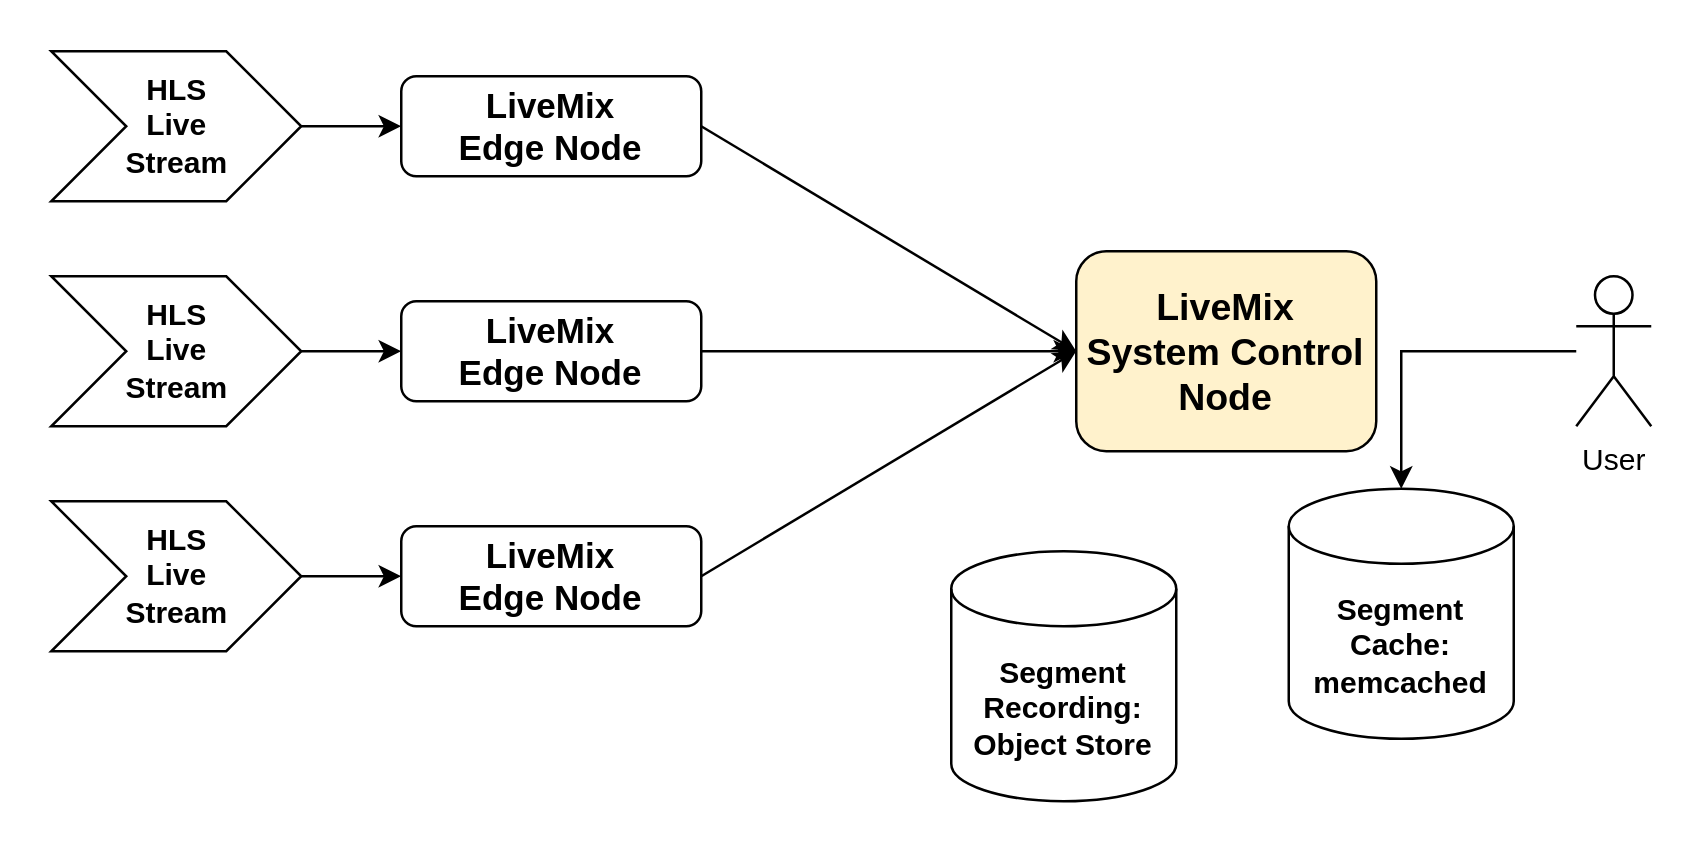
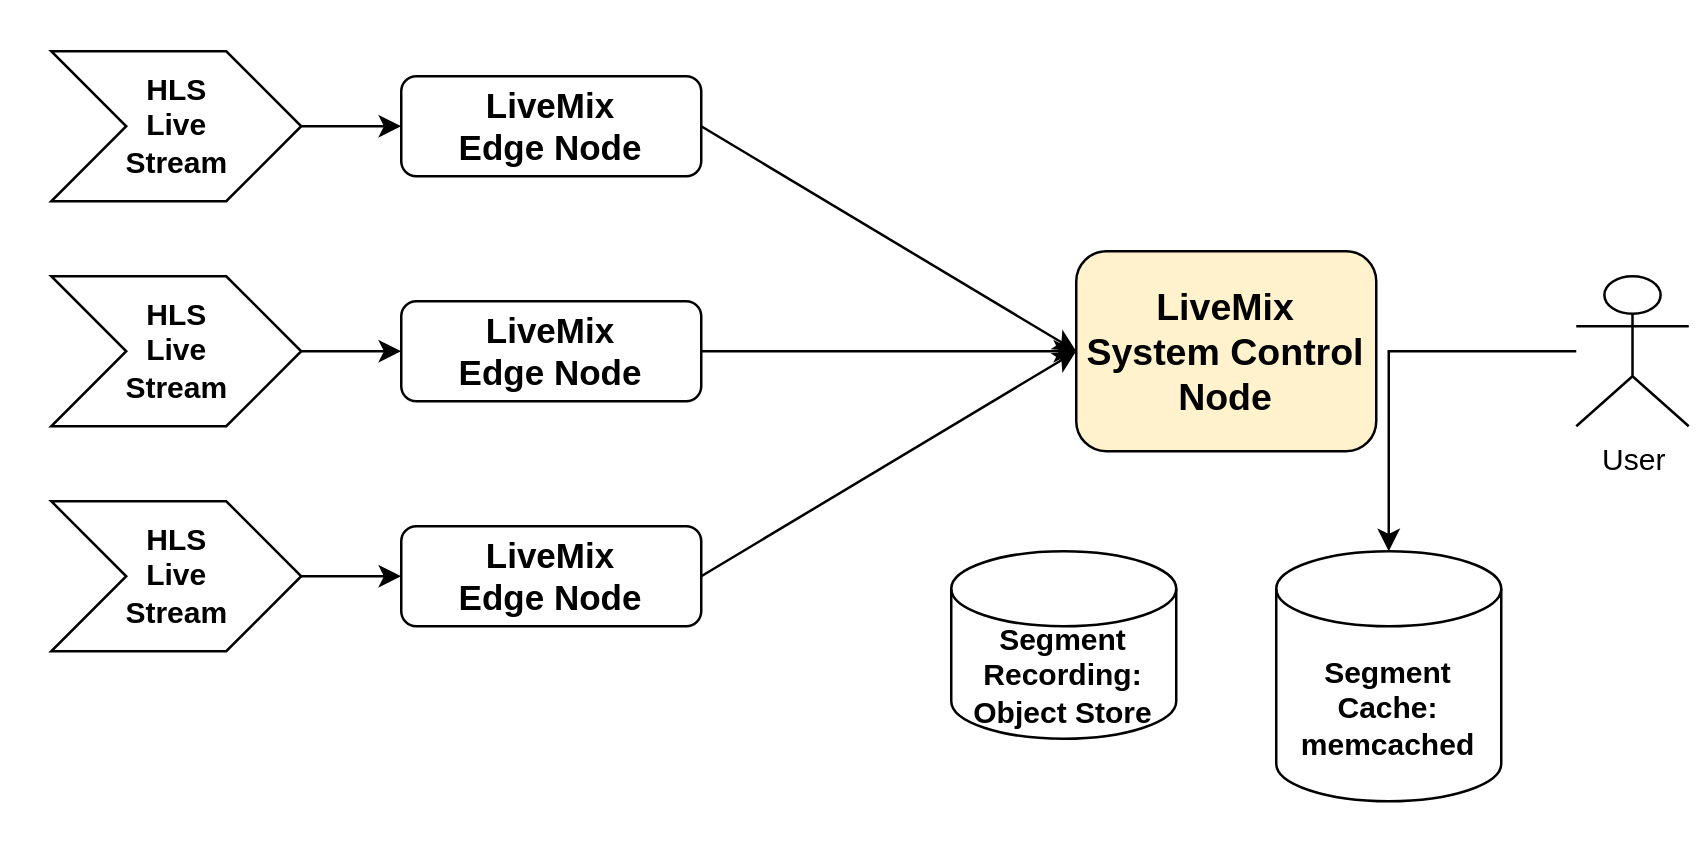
  <mxCell id="0" />
  <mxCell id="1" parent="0" />
  <mxCell id="2" value="&lt;span style=&quot;font-size: 15px;&quot;&gt;LiveMix&lt;br style=&quot;font-size: 15px;&quot;&gt;System Control Node&lt;/span&gt;" style="rounded=1;whiteSpace=wrap;html=1;fontStyle=1;fontSize=15;fillColor=#fff2cc;" vertex="1" parent="1"><mxGeometry x="430" y="100" width="120" height="80" as="geometry" /></mxCell>
- <mxCell id="3" value="Segment Cache:&lt;br&gt;memcached" style="shape=cylinder3;whiteSpace=wrap;html=1;boundedLbl=1;backgroundOutline=1;size=15;fontStyle=1" vertex="1" parent="1"><mxGeometry x="515" y="195" width="90" height="100" as="geometry" /></mxCell>
- <mxCell id="4" value="Segment Recording:&lt;br&gt;Object Store" style="shape=cylinder3;whiteSpace=wrap;html=1;boundedLbl=1;backgroundOutline=1;size=15;fontStyle=1" vertex="1" parent="1"><mxGeometry x="380" y="220" width="90" height="100" as="geometry" /></mxCell>
+ <mxCell id="3" value="Segment Cache:&lt;br&gt;memcached" style="shape=cylinder3;whiteSpace=wrap;html=1;boundedLbl=1;backgroundOutline=1;size=15;fontStyle=1" vertex="1" parent="1"><mxGeometry x="510" y="220" width="90" height="100" as="geometry" /></mxCell>
+ <mxCell id="4" value="Segment Recording:&lt;br&gt;Object Store" style="shape=cylinder3;whiteSpace=wrap;html=1;boundedLbl=1;backgroundOutline=1;size=15;fontStyle=1" vertex="1" parent="1"><mxGeometry x="380" y="220" width="90" height="75" as="geometry" /></mxCell>
  <mxCell id="5" value="LiveMix &lt;br style=&quot;font-size: 14px;&quot;&gt;Edge Node" style="rounded=1;whiteSpace=wrap;html=1;fontStyle=1;fontSize=14;" vertex="1" parent="1"><mxGeometry x="160" y="30" width="120" height="40" as="geometry" /></mxCell>
  <mxCell id="6" value="LiveMix &lt;br style=&quot;font-size: 14px;&quot;&gt;Edge Node" style="rounded=1;whiteSpace=wrap;html=1;fontStyle=1;fontSize=14;" vertex="1" parent="1"><mxGeometry x="160" y="120" width="120" height="40" as="geometry" /></mxCell>
  <mxCell id="7" value="LiveMix &lt;br style=&quot;font-size: 14px;&quot;&gt;Edge Node" style="rounded=1;whiteSpace=wrap;html=1;fontStyle=1;fontSize=14;" vertex="1" parent="1"><mxGeometry x="160" y="210" width="120" height="40" as="geometry" /></mxCell>
  <mxCell id="8" style="edgeStyle=orthogonalEdgeStyle;rounded=0;orthogonalLoop=1;jettySize=auto;html=1;exitX=1;exitY=0.5;exitDx=0;exitDy=0;exitPerimeter=0;entryX=0;entryY=0.5;entryDx=0;entryDy=0;" edge="1" parent="1" source="9" target="5"><mxGeometry relative="1" as="geometry" /></mxCell>
  <mxCell id="9" value="HLS&lt;br&gt;Live&lt;br&gt;Stream" style="html=1;shadow=0;dashed=0;align=center;verticalAlign=middle;shape=mxgraph.arrows2.arrow;dy=0;dx=30;notch=30;fontStyle=1" vertex="1" parent="1"><mxGeometry x="20" y="20" width="100" height="60" as="geometry" /></mxCell>
  <mxCell id="10" style="edgeStyle=orthogonalEdgeStyle;rounded=0;orthogonalLoop=1;jettySize=auto;html=1;entryX=0;entryY=0.5;entryDx=0;entryDy=0;" edge="1" parent="1" source="11" target="6"><mxGeometry relative="1" as="geometry" /></mxCell>
  <mxCell id="11" value="HLS&lt;br&gt;Live&lt;br&gt;Stream" style="html=1;shadow=0;dashed=0;align=center;verticalAlign=middle;shape=mxgraph.arrows2.arrow;dy=0;dx=30;notch=30;fontStyle=1" vertex="1" parent="1"><mxGeometry x="20" y="110" width="100" height="60" as="geometry" /></mxCell>
  <mxCell id="12" style="edgeStyle=orthogonalEdgeStyle;rounded=0;orthogonalLoop=1;jettySize=auto;html=1;entryX=0;entryY=0.5;entryDx=0;entryDy=0;" edge="1" parent="1" source="13" target="7"><mxGeometry relative="1" as="geometry" /></mxCell>
  <mxCell id="13" value="HLS&lt;br&gt;Live&lt;br&gt;Stream" style="html=1;shadow=0;dashed=0;align=center;verticalAlign=middle;shape=mxgraph.arrows2.arrow;dy=0;dx=30;notch=30;fontStyle=1" vertex="1" parent="1"><mxGeometry x="20" y="200" width="100" height="60" as="geometry" /></mxCell>
  <mxCell id="14" style="edgeStyle=orthogonalEdgeStyle;rounded=0;orthogonalLoop=1;jettySize=auto;html=1;" edge="1" parent="1" source="15" target="3"><mxGeometry relative="1" as="geometry" /></mxCell>
- <mxCell id="15" value="User" style="shape=umlActor;verticalLabelPosition=bottom;verticalAlign=top;html=1;outlineConnect=0;" vertex="1" parent="1"><mxGeometry x="630" y="110" width="30" height="60" as="geometry" /></mxCell>
+ <mxCell id="15" value="User" style="shape=umlActor;verticalLabelPosition=bottom;verticalAlign=top;html=1;outlineConnect=0;" vertex="1" parent="1"><mxGeometry x="630" y="110" width="45" height="60" as="geometry" /></mxCell>
  <mxCell id="16" value="" style="endArrow=classic;html=1;rounded=0;exitX=1;exitY=0.5;exitDx=0;exitDy=0;entryX=0;entryY=0.5;entryDx=0;entryDy=0;" edge="1" parent="1" source="5" target="2"><mxGeometry width="50" height="50" relative="1" as="geometry"><mxPoint x="510" y="280" as="sourcePoint" /><mxPoint x="560" y="230" as="targetPoint" /></mxGeometry></mxCell>
  <mxCell id="17" value="" style="endArrow=classic;html=1;rounded=0;exitX=1;exitY=0.5;exitDx=0;exitDy=0;" edge="1" parent="1" source="6"><mxGeometry width="50" height="50" relative="1" as="geometry"><mxPoint x="340" y="0" as="sourcePoint" /><mxPoint x="430" y="140" as="targetPoint" /></mxGeometry></mxCell>
  <mxCell id="18" value="" style="endArrow=classic;html=1;rounded=0;exitX=1;exitY=0.5;exitDx=0;exitDy=0;entryX=0;entryY=0.5;entryDx=0;entryDy=0;" edge="1" parent="1" source="7" target="2"><mxGeometry width="50" height="50" relative="1" as="geometry"><mxPoint x="280" y="10" as="sourcePoint" /><mxPoint x="330" y="-40" as="targetPoint" /></mxGeometry></mxCell>
